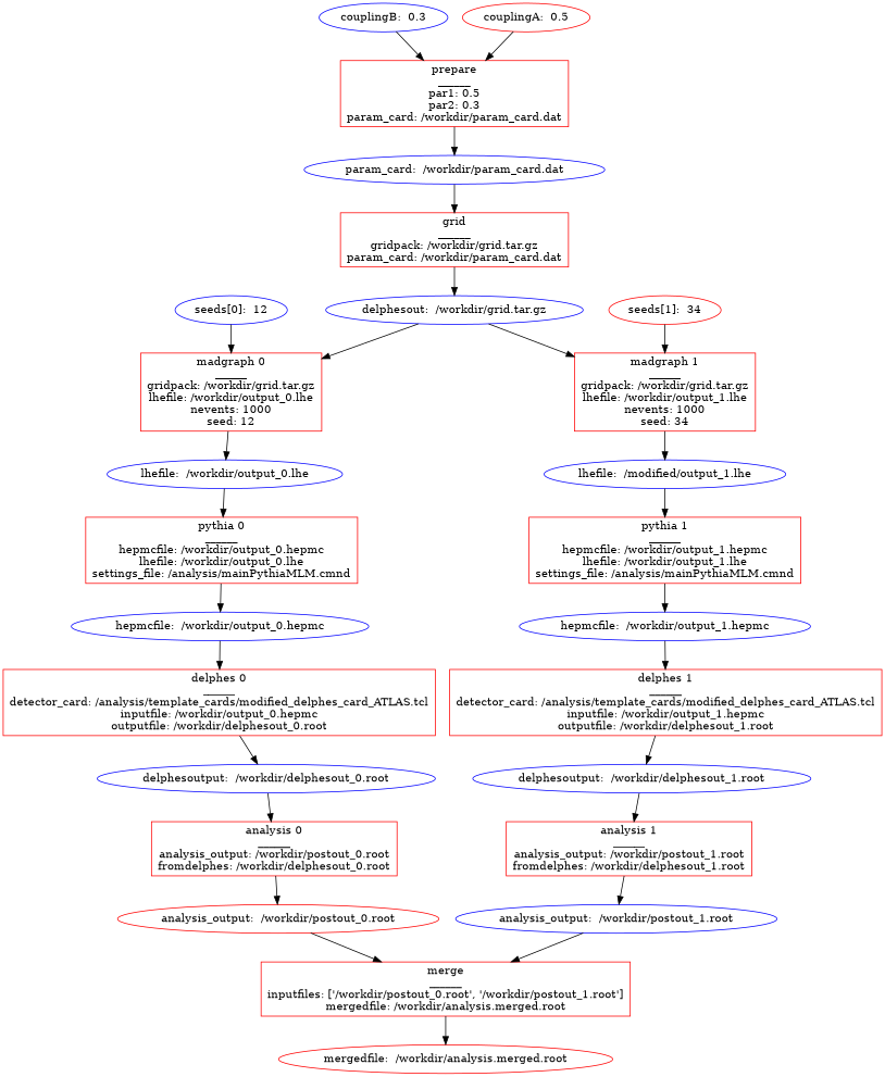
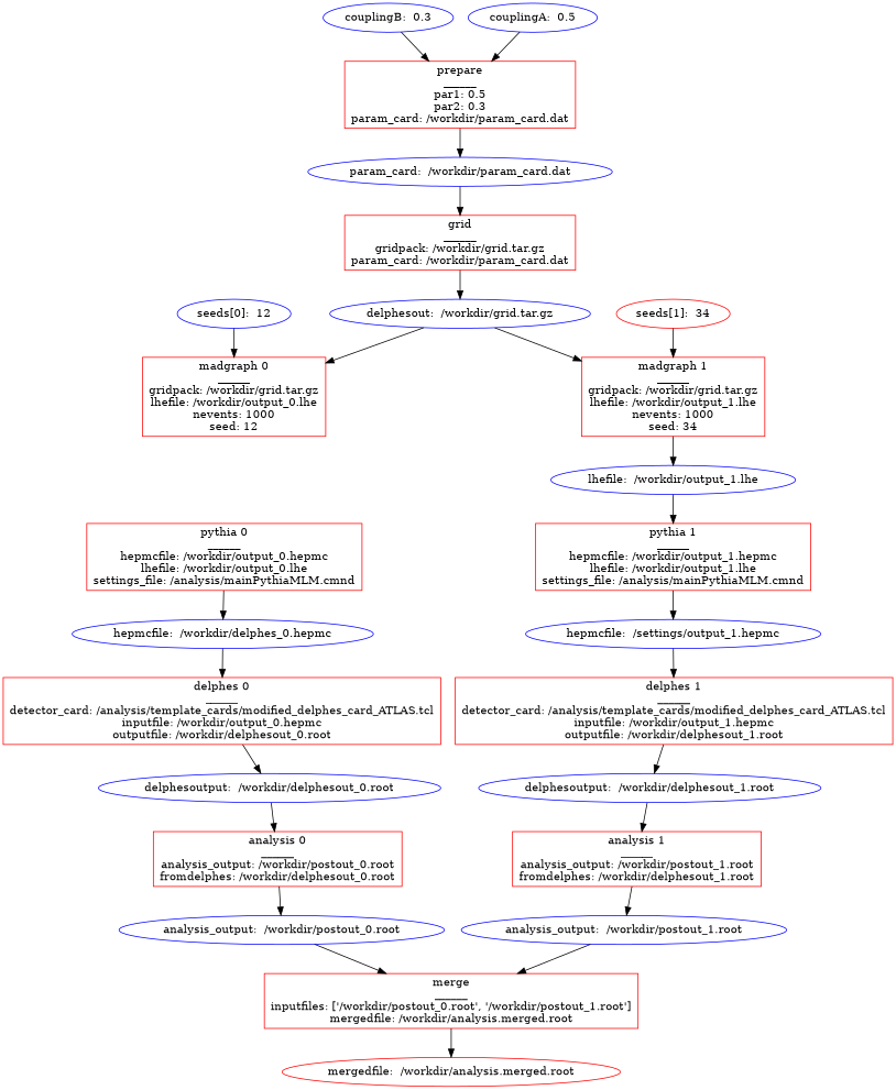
  digraph {
    node [color=blue]
    n1 [label="seeds[0]:  12"]
    n2 [color=red label="madgraph 0\n______\ngridpack: /workdir/grid.tar.gz\nlhefile: /workdir/output_0.lhe\nnevents: 1000\nseed: 12\n" shape=box]
-   n3 [label="lhefile:  /workdir/output_0.lhe"]
    n4 [color=red label="seeds[1]:  34"]
    n5 [color=red label="madgraph 1\n______\ngridpack: /workdir/grid.tar.gz\nlhefile: /workdir/output_1.lhe\nnevents: 1000\nseed: 34\n" shape=box]
-   n6 [label="lhefile:  /modified/output_1.lhe"]
+   n6 [label="lhefile:  /workdir/output_1.lhe"]
    n7 [label="couplingB:  0.3"]
    n8 [color=red label="prepare\n______\npar1: 0.5\npar2: 0.3\nparam_card: /workdir/param_card.dat\n" shape=box]
    n9 [label="param_card:  /workdir/param_card.dat"]
-   n10 [color=red label="couplingA:  0.5"]
+   n10 [label="couplingA:  0.5"]
    n11 [color=red label="grid\n______\ngridpack: /workdir/grid.tar.gz\nparam_card: /workdir/param_card.dat\n" shape=box]
    n12 [label="delphesout:  /workdir/grid.tar.gz"]
    n13 [color=red label="pythia 0\n______\nhepmcfile: /workdir/output_0.hepmc\nlhefile: /workdir/output_0.lhe\nsettings_file: /analysis/mainPythiaMLM.cmnd\n" shape=box]
-   n14 [label="hepmcfile:  /workdir/output_0.hepmc"]
+   n14 [label="hepmcfile:  /workdir/delphes_0.hepmc"]
    n15 [color=red label="delphes 0\n______\ndetector_card: /analysis/template_cards/modified_delphes_card_ATLAS.tcl\ninputfile: /workdir/output_0.hepmc\noutputfile: /workdir/delphesout_0.root\n" shape=box]
    n16 [label="delphesoutput:  /workdir/delphesout_0.root"]
    n17 [color=red label="analysis 0\n______\nanalysis_output: /workdir/postout_0.root\nfromdelphes: /workdir/delphesout_0.root\n" shape=box]
-   n18 [color=red label="analysis_output:  /workdir/postout_0.root"]
+   n18 [label="analysis_output:  /workdir/postout_0.root"]
    n19 [color=red label="merge\n______\ninputfiles: ['/workdir/postout_0.root', '/workdir/postout_1.root']\nmergedfile: /workdir/analysis.merged.root\n" shape=box]
    n20 [color=red label="mergedfile:  /workdir/analysis.merged.root"]
    n21 [color=red label="pythia 1\n______\nhepmcfile: /workdir/output_1.hepmc\nlhefile: /workdir/output_1.lhe\nsettings_file: /analysis/mainPythiaMLM.cmnd\n" shape=box]
-   n22 [label="hepmcfile:  /workdir/output_1.hepmc"]
+   n22 [label="hepmcfile:  /settings/output_1.hepmc"]
    n23 [color=red label="delphes 1\n______\ndetector_card: /analysis/template_cards/modified_delphes_card_ATLAS.tcl\ninputfile: /workdir/output_1.hepmc\noutputfile: /workdir/delphesout_1.root\n" shape=box]
    n24 [label="delphesoutput:  /workdir/delphesout_1.root"]
    n25 [color=red label="analysis 1\n______\nanalysis_output: /workdir/postout_1.root\nfromdelphes: /workdir/delphesout_1.root\n" shape=box]
    n26 [label="analysis_output:  /workdir/postout_1.root"]
    n1 -> n2
-   n2 -> n3
-   n3 -> n13
    n4 -> n5
    n5 -> n6
    n6 -> n21
    n7 -> n8
    n8 -> n9
    n9 -> n11
    n10 -> n8
    n11 -> n12
    n12 -> n2
    n12 -> n5
    n13 -> n14
    n14 -> n15
    n15 -> n16
    n16 -> n17
    n17 -> n18
    n18 -> n19
    n19 -> n20
    n21 -> n22
    n22 -> n23
    n23 -> n24
    n24 -> n25
    n25 -> n26
    n26 -> n19
  }
